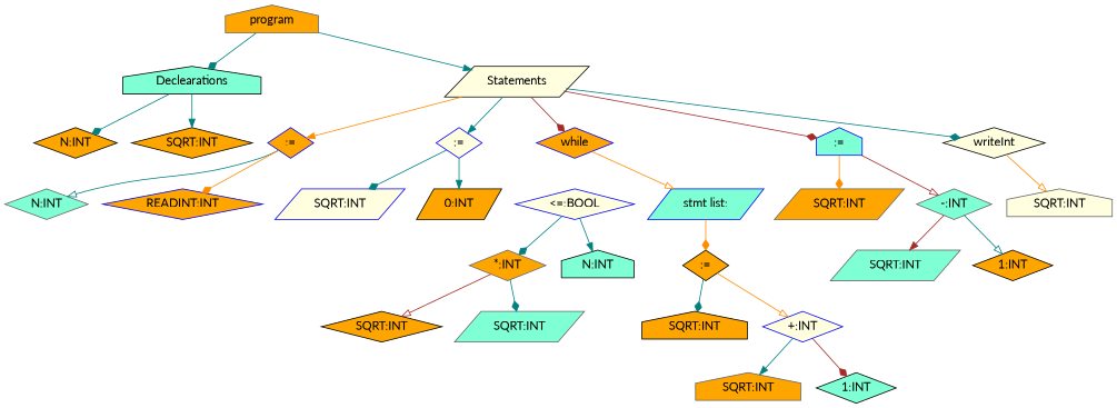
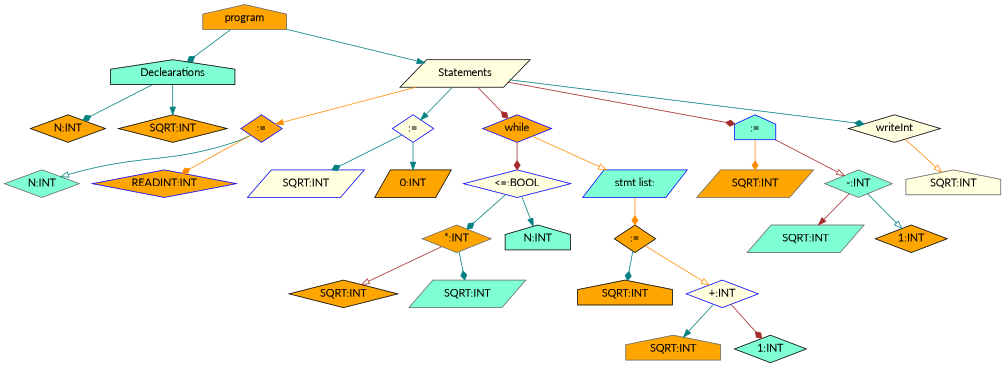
  digraph {
    fontname=Lato
    ordering=out
    node [color=black fillcolor=orange fontname=Lato shape=diamond style=filled]
    edge [arrowhead=diamond color=teal fontname=Lato]
    n1 [color=gray40 label=program shape=house]
    n2 [fillcolor=aquamarine label=Declearations shape=house]
    n3 [fillcolor=lightyellow label=Statements shape=parallelogram]
    n4 [label="N:INT"]
    n5 [label="SQRT:INT"]
    n6 [color=blue label=":="]
    n7 [color=blue fillcolor=lightyellow label=":="]
    n8 [color=blue label=while]
    n9 [color=blue fillcolor=aquamarine label=":=" shape=house]
    n10 [fillcolor=lightyellow label=writeInt]
    n11 [color=gray40 fillcolor=aquamarine label="N:INT"]
    n12 [color=blue label="READINT:INT"]
    n13 [color=blue fillcolor=lightyellow label="SQRT:INT" shape=parallelogram]
    n14 [label="0:INT" shape=parallelogram]
    n15 [color=blue fillcolor=lightyellow label="<=:BOOL"]
    n16 [color=blue fillcolor=aquamarine label="stmt list:" shape=parallelogram]
    n17 [color=gray40 label="SQRT:INT" shape=parallelogram]
    n18 [color=gray40 fillcolor=aquamarine label="-:INT"]
    n19 [color=gray40 fillcolor=lightyellow label="SQRT:INT" shape=house]
    n20 [color=gray40 label="*:INT"]
    n21 [fillcolor=aquamarine label="N:INT" shape=house]
    n22 [label=":="]
    n23 [label="SQRT:INT"]
    n24 [color=gray40 fillcolor=aquamarine label="SQRT:INT" shape=parallelogram]
    n25 [label="SQRT:INT" shape=house]
    n26 [color=blue fillcolor=lightyellow label="+:INT"]
    n27 [color=gray40 label="SQRT:INT" shape=house]
    n28 [fillcolor=aquamarine label="1:INT"]
    n29 [color=gray40 fillcolor=aquamarine label="SQRT:INT" shape=parallelogram]
    n30 [label="1:INT"]
    n1 -> n2
    n1 -> n3 [arrowhead=normal]
    n2 -> n4
    n2 -> n5 [arrowhead=normal]
    n3 -> n6 [arrowhead=normal color=darkorange]
    n3 -> n7 [arrowhead=normal]
    n3 -> n8 [color=brown]
    n3 -> n9 [color=brown]
    n3 -> n10
    n6 -> n11 [arrowhead=onormal]
    n6 -> n12 [color=darkorange]
    n7 -> n13
    n7 -> n14 [arrowhead=normal]
+   n8 -> n15 [color=brown]
    n8 -> n16 [arrowhead=onormal color=darkorange]
    n9 -> n17 [color=darkorange]
    n9 -> n18 [arrowhead=onormal color=brown]
    n10 -> n19 [arrowhead=onormal color=darkorange]
    n15 -> n20
    n15 -> n21 [arrowhead=normal]
    n16 -> n22 [color=darkorange]
    n18 -> n29 [arrowhead=normal color=brown]
    n18 -> n30 [arrowhead=onormal]
    n20 -> n23 [arrowhead=onormal color=brown]
    n20 -> n24
    n22 -> n25
    n22 -> n26 [arrowhead=onormal color=darkorange]
    n26 -> n27 [arrowhead=normal]
    n26 -> n28 [color=brown]
  }
